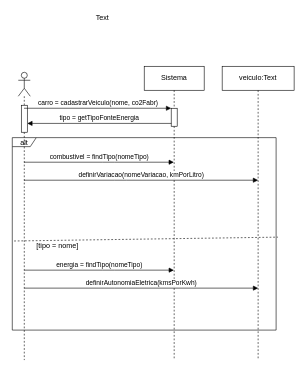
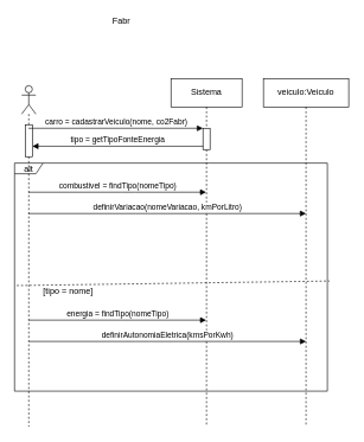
  <mxCell id="0" />
  <mxCell id="1" parent="0" />
  <mxCell id="2" value="alt" style="shape=umlFrame;whiteSpace=wrap;html=1;fillColor=#FFFFFF;width=40;height=15;" parent="1" vertex="1"><mxGeometry x="20" y="229" width="440" height="321" as="geometry" /></mxCell>
  <mxCell id="3" value="Sistema" style="shape=umlLifeline;perimeter=lifelinePerimeter;whiteSpace=wrap;html=1;container=1;collapsible=0;recursiveResize=0;outlineConnect=0;" parent="1" vertex="1"><mxGeometry x="240" y="110" width="100" height="490" as="geometry" /></mxCell>
  <mxCell id="4" value="" style="html=1;points=[];perimeter=orthogonalPerimeter;" parent="3" vertex="1"><mxGeometry x="45" y="70" width="10" height="30" as="geometry" /></mxCell>
  <mxCell id="5" value="" style="shape=umlLifeline;participant=umlActor;perimeter=lifelinePerimeter;whiteSpace=wrap;html=1;container=1;collapsible=0;recursiveResize=0;verticalAlign=top;spacingTop=36;outlineConnect=0;size=40;" parent="1" vertex="1"><mxGeometry x="30" y="120" width="20" height="480" as="geometry" /></mxCell>
  <mxCell id="6" value="" style="html=1;points=[];perimeter=orthogonalPerimeter;fillColor=#FFFFFF;" parent="5" vertex="1"><mxGeometry x="5" y="55" width="10" height="45" as="geometry" /></mxCell>
  <mxCell id="7" value="carro = cadastrarVeiculo(nome, co2Fabr)" style="html=1;verticalAlign=bottom;endArrow=block;entryX=0;entryY=0;" parent="1" source="5" target="4" edge="1"><mxGeometry relative="1" as="geometry"><mxPoint x="240" y="180" as="sourcePoint" /></mxGeometry></mxCell>
  <mxCell id="8" value="tipo = getTipoFonteEnergia" style="html=1;verticalAlign=bottom;endArrow=block;exitX=0.029;exitY=0.843;exitDx=0;exitDy=0;exitPerimeter=0;" parent="1" source="4" target="6" edge="1"><mxGeometry width="80" relative="1" as="geometry"><mxPoint x="350" y="310" as="sourcePoint" /><mxPoint x="430" y="310" as="targetPoint" /></mxGeometry></mxCell>
  <mxCell id="9" value="[tipo = nome]" style="text;html=1;align=center;verticalAlign=middle;resizable=0;points=[];autosize=1;strokeColor=none;fillColor=none;" parent="1" vertex="1"><mxGeometry x="40" y="400" width="110" height="20" as="geometry" /></mxCell>
  <mxCell id="10" value="" style="endArrow=none;dashed=1;html=1;entryX=1.007;entryY=0.517;entryDx=0;entryDy=0;entryPerimeter=0;exitX=0.007;exitY=0.537;exitDx=0;exitDy=0;exitPerimeter=0;" parent="1" source="2" target="2" edge="1"><mxGeometry width="50" height="50" relative="1" as="geometry"><mxPoint x="0" y="370" as="sourcePoint" /><mxPoint x="50" y="320" as="targetPoint" /></mxGeometry></mxCell>
  <mxCell id="11" value="combustivel = findTipo(nomeTipo)" style="html=1;verticalAlign=bottom;endArrow=block;" parent="1" source="5" target="3" edge="1"><mxGeometry width="80" relative="1" as="geometry"><mxPoint x="384.667" y="240" as="sourcePoint" /><mxPoint x="589.5" y="240" as="targetPoint" /><Array as="points"><mxPoint x="180" y="270" /></Array></mxGeometry></mxCell>
- <mxCell id="12" value="veiculo:Text" style="shape=umlLifeline;perimeter=lifelinePerimeter;whiteSpace=wrap;html=1;container=1;collapsible=0;recursiveResize=0;outlineConnect=0;" parent="1" vertex="1"><mxGeometry x="370" y="110" width="120" height="490" as="geometry" /></mxCell>
+ <mxCell id="12" value="veiculo:Veiculo" style="shape=umlLifeline;perimeter=lifelinePerimeter;whiteSpace=wrap;html=1;container=1;collapsible=0;recursiveResize=0;outlineConnect=0;" parent="1" vertex="1"><mxGeometry x="370" y="110" width="120" height="490" as="geometry" /></mxCell>
  <mxCell id="13" value="definirVariacao(nomeVariacao, kmPorLitro)" style="html=1;verticalAlign=bottom;endArrow=block;" parent="1" source="5" edge="1"><mxGeometry width="80" relative="1" as="geometry"><mxPoint x="384.667" y="300" as="sourcePoint" /><mxPoint x="430" y="300" as="targetPoint" /><Array as="points"><mxPoint x="200" y="300" /></Array></mxGeometry></mxCell>
  <mxCell id="14" value="energia = findTipo(nomeTipo)" style="html=1;verticalAlign=bottom;endArrow=block;" parent="1" edge="1"><mxGeometry width="80" relative="1" as="geometry"><mxPoint x="39.999" y="450" as="sourcePoint" /><mxPoint x="289.57" y="450" as="targetPoint" /><Array as="points"><mxPoint x="180.07" y="450" /></Array></mxGeometry></mxCell>
  <mxCell id="15" value="definirAutonomiaEletrica(kmsPorKwh)" style="html=1;verticalAlign=bottom;endArrow=block;" parent="1" edge="1"><mxGeometry width="80" relative="1" as="geometry"><mxPoint x="39.999" y="480" as="sourcePoint" /><mxPoint x="430.07" y="480" as="targetPoint" /><Array as="points"><mxPoint x="200.07" y="480" /></Array></mxGeometry></mxCell>
- <mxCell id="16" value="Text" style="text;html=1;align=center;verticalAlign=middle;resizable=0;points=[];autosize=1;strokeColor=none;fillColor=none;" vertex="1" parent="1"><mxGeometry x="150" y="20" width="40" height="20" as="geometry" /></mxCell>
+ <mxCell id="16" value="Fabr" style="text;html=1;align=center;verticalAlign=middle;resizable=0;points=[];autosize=1;strokeColor=none;fillColor=none;" vertex="1" parent="1"><mxGeometry x="150" y="20" width="40" height="20" as="geometry" /></mxCell>
